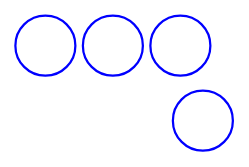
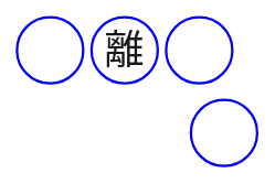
  <mxCell id="0" />
  <mxCell id="1" parent="0" />
  <mxCell id="2" value="" style="ellipse;whiteSpace=wrap;html=1;aspect=fixed;strokeWidth=3;fillColor=none;strokeColor=#0000FF;" parent="1" vertex="1"><mxGeometry x="230" y="120" width="80" height="80" as="geometry" /></mxCell>
  <mxCell id="3" value="" style="ellipse;whiteSpace=wrap;html=1;aspect=fixed;strokeWidth=3;fillColor=none;strokeColor=#0000FF;" parent="1" vertex="1"><mxGeometry x="20" y="20" width="80" height="80" as="geometry" /></mxCell>
  <mxCell id="4" value="" style="group;fillColor=none;" parent="1" vertex="1" connectable="0"><mxGeometry x="110" y="20" width="80" height="80" as="geometry" /></mxCell>
  <mxCell id="5" value="" style="ellipse;whiteSpace=wrap;html=1;aspect=fixed;strokeWidth=3;fillColor=none;strokeColor=#0000FF;" parent="4" vertex="1"><mxGeometry width="80" height="80" as="geometry" /></mxCell>
+ <mxCell id="6" value="&lt;font face=&quot;Verdana&quot; style=&quot;font-size: 48px;&quot;&gt;離&lt;br style=&quot;font-size: 48px;&quot;&gt;&lt;/font&gt;" style="text;strokeColor=none;align=center;fillColor=none;html=1;verticalAlign=middle;whiteSpace=wrap;rounded=0;fontSize=48;labelBorderColor=none;fontColor=#1A1A1A;labelBackgroundColor=none;" parent="4" vertex="1"><mxGeometry y="15" width="80" height="50" as="geometry" /></mxCell>
  <mxCell id="7" value="" style="ellipse;whiteSpace=wrap;html=1;aspect=fixed;strokeWidth=3;fillColor=none;strokeColor=#0000FF;" vertex="1" parent="1"><mxGeometry x="200" y="20" width="80" height="80" as="geometry" /></mxCell>
